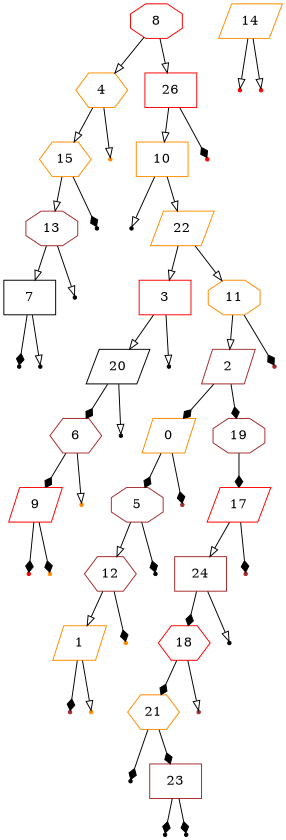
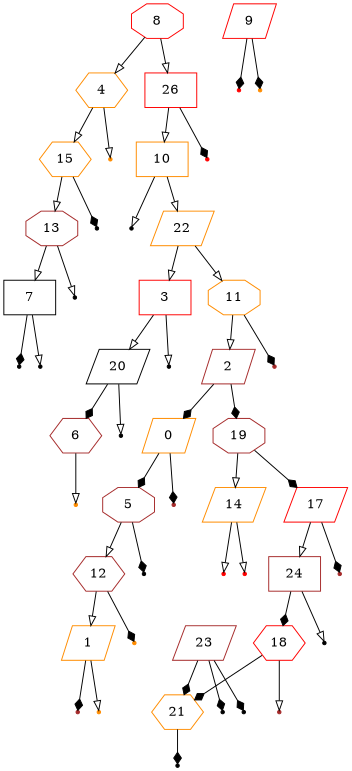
  digraph {
    ordering=out
    node [color=darkorange shape=point]
    edge [arrowhead=onormal]
    0 [shape=parallelogram]
    5 [color=brown shape=octagon]
    null0 [color=brown]
    12 [color=brown shape=hexagon]
    null5 [color=black]
    1 [shape=parallelogram]
    null13
    null1 [color=brown]
    null2
    2 [color=brown shape=parallelogram]
    19 [color=brown shape=octagon]
    14 [shape=parallelogram]
    17 [color=red shape=parallelogram]
    null15 [color=red]
    null16 [color=red]
    24 [color=brown shape=box]
    null19 [color=brown]
    3 [color=red shape=box]
    20 [color=black shape=parallelogram]
    null3 [color=black]
    6 [color=brown shape=hexagon]
    null21 [color=black]
    9 [color=red shape=parallelogram]
    null6
    4 [shape=hexagon]
    15 [shape=hexagon]
    null4
    13 [color=brown shape=octagon]
    null17 [color=black]
    7 [color=black shape=box]
    null14 [color=black]
    null9 [color=red]
    null10
    null7 [color=black]
    null8 [color=black]
    8 [color=red shape=octagon]
    n37 [color=red label=26 shape=box]
    10 [shape=box]
    null18 [color=red]
    null11 [color=black]
    22 [shape=parallelogram]
    11 [shape=octagon]
    null12 [color=brown]
    18 [color=red shape=hexagon]
    null25 [color=black]
    21 [shape=hexagon]
    null20 [color=brown]
    null22 [color=black]
-   23 [color=brown shape=box]
+   23 [color=brown shape=parallelogram]
    null23 [color=black]
    null24 [color=black]
    0 -> 5 [arrowhead=diamond]
    0 -> null0 [arrowhead=diamond]
    5 -> 12
    5 -> null5 [arrowhead=diamond]
    12 -> 1
    12 -> null13 [arrowhead=diamond]
    1 -> null1 [arrowhead=diamond]
    1 -> null2
    2 -> 0 [arrowhead=diamond]
    2 -> 19 [arrowhead=diamond]
+   19 -> 14
    19 -> 17 [arrowhead=diamond]
    14 -> null15
    14 -> null16
    17 -> 24
    17 -> null19 [arrowhead=diamond]
    24 -> 18 [arrowhead=diamond]
    24 -> null25
    3 -> 20
    3 -> null3
    20 -> 6 [arrowhead=diamond]
    20 -> null21
-   6 -> 9 [arrowhead=diamond]
    6 -> null6
    9 -> null9 [arrowhead=diamond]
    9 -> null10 [arrowhead=diamond]
    4 -> 15
    4 -> null4
    15 -> 13
    15 -> null17 [arrowhead=diamond]
    13 -> 7
    13 -> null14
    7 -> null7 [arrowhead=diamond]
    7 -> null8
    8 -> 4
    8 -> n37
    n37 -> 10
    n37 -> null18 [arrowhead=diamond]
    10 -> null11
    10 -> 22
    22 -> 3
    22 -> 11
    11 -> 2
    11 -> null12 [arrowhead=diamond]
    18 -> 21 [arrowhead=diamond]
    18 -> null20
    21 -> null22 [arrowhead=diamond]
-   21 -> 23 [arrowhead=diamond]
+   23 -> 21 [arrowhead=diamond]
    23 -> null23 [arrowhead=diamond]
    23 -> null24 [arrowhead=diamond]
  }
